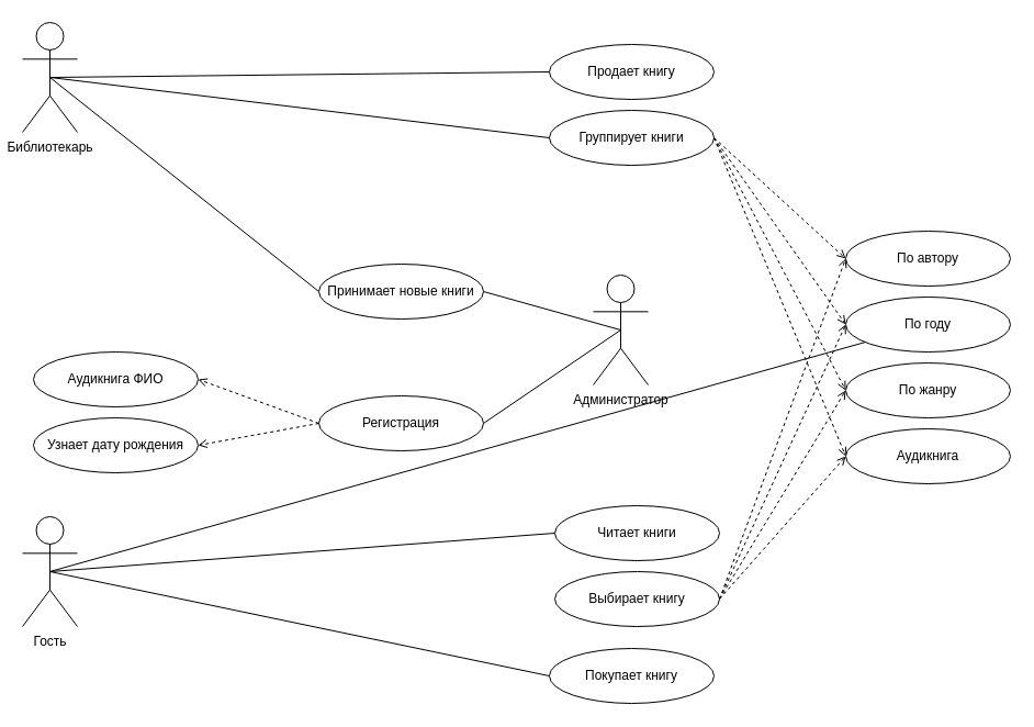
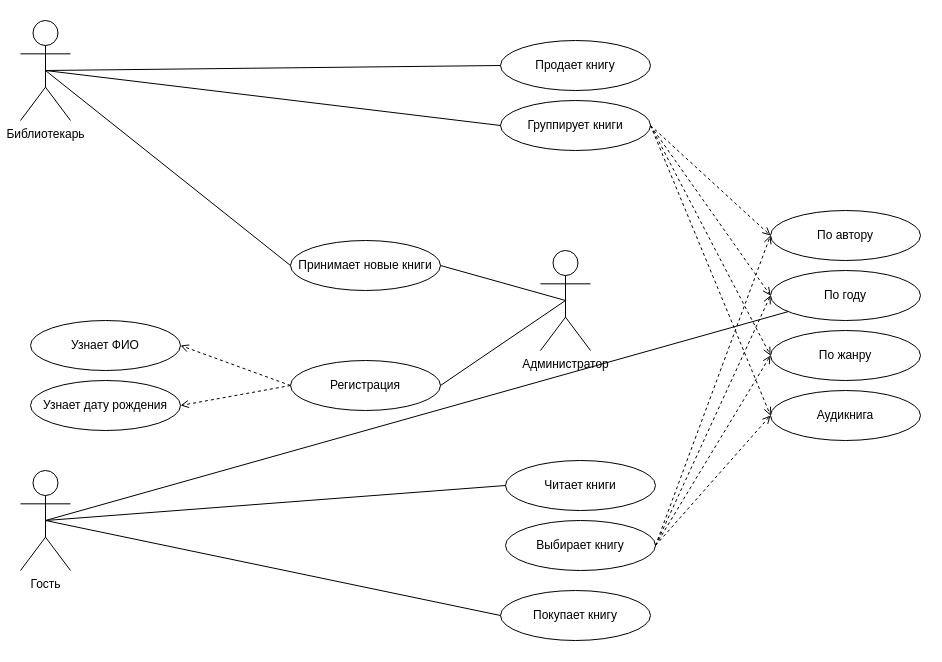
  <mxCell id="0" />
  <mxCell id="1" parent="0" />
  <mxCell id="2" value="Библиотекарь" style="shape=umlActor;verticalLabelPosition=bottom;verticalAlign=top;html=1;outlineConnect=0;" parent="1" vertex="1"><mxGeometry x="20" y="20" width="50" height="100" as="geometry" /></mxCell>
  <mxCell id="3" value="Администратор" style="shape=umlActor;verticalLabelPosition=bottom;verticalAlign=top;html=1;outlineConnect=0;" parent="1" vertex="1"><mxGeometry x="540" y="250" width="50" height="100" as="geometry" /></mxCell>
  <mxCell id="4" value="Гость" style="shape=umlActor;verticalLabelPosition=bottom;verticalAlign=top;html=1;outlineConnect=0;" parent="1" vertex="1"><mxGeometry x="20" y="470" width="50" height="100" as="geometry" /></mxCell>
  <mxCell id="5" value="Читает книги" style="ellipse;whiteSpace=wrap;html=1;" parent="1" vertex="1"><mxGeometry x="505" y="460" width="150" height="50" as="geometry" /></mxCell>
  <mxCell id="6" value="Выбирает книгу" style="ellipse;whiteSpace=wrap;html=1;" parent="1" vertex="1"><mxGeometry x="505" y="520" width="150" height="50" as="geometry" /></mxCell>
  <mxCell id="7" value="Покупает книгу" style="ellipse;whiteSpace=wrap;html=1;" parent="1" vertex="1"><mxGeometry x="500" y="590" width="150" height="50" as="geometry" /></mxCell>
  <mxCell id="8" value="Принимает новые книги" style="ellipse;whiteSpace=wrap;html=1;" parent="1" vertex="1"><mxGeometry x="290" y="240" width="150" height="50" as="geometry" /></mxCell>
  <mxCell id="9" style="edgeStyle=orthogonalEdgeStyle;rounded=0;orthogonalLoop=1;jettySize=auto;html=1;exitX=0;exitY=0.5;exitDx=0;exitDy=0;entryX=0;entryY=0.5;entryDx=0;entryDy=0;" parent="1" source="10" target="10" edge="1"><mxGeometry relative="1" as="geometry"><mxPoint x="290" y="335" as="targetPoint" /></mxGeometry></mxCell>
  <mxCell id="10" value="Регистрация" style="ellipse;whiteSpace=wrap;html=1;" parent="1" vertex="1"><mxGeometry x="290" y="360" width="150" height="50" as="geometry" /></mxCell>
  <mxCell id="11" value="Продает книгу" style="ellipse;whiteSpace=wrap;html=1;" parent="1" vertex="1"><mxGeometry x="500" y="40" width="150" height="50" as="geometry" /></mxCell>
  <mxCell id="12" value="Группирует книги" style="ellipse;whiteSpace=wrap;html=1;" parent="1" vertex="1"><mxGeometry x="500" y="100" width="150" height="50" as="geometry" /></mxCell>
  <mxCell id="13" value="" style="endArrow=none;html=1;entryX=0;entryY=0.5;entryDx=0;entryDy=0;exitX=0.5;exitY=0.5;exitDx=0;exitDy=0;exitPerimeter=0;" parent="1" source="2" target="8" edge="1"><mxGeometry width="50" height="50" relative="1" as="geometry"><mxPoint x="90" y="90" as="sourcePoint" /><mxPoint x="290" y="335" as="targetPoint" /></mxGeometry></mxCell>
  <mxCell id="14" value="" style="endArrow=none;html=1;exitX=0.5;exitY=0.5;exitDx=0;exitDy=0;exitPerimeter=0;entryX=0;entryY=0.5;entryDx=0;entryDy=0;" parent="1" source="2" target="12" edge="1"><mxGeometry width="50" height="50" relative="1" as="geometry"><mxPoint x="50" y="70" as="sourcePoint" /><mxPoint x="530" y="125" as="targetPoint" /></mxGeometry></mxCell>
  <mxCell id="15" value="" style="endArrow=none;html=1;entryX=0;entryY=0.5;entryDx=0;entryDy=0;exitX=0.5;exitY=0.5;exitDx=0;exitDy=0;exitPerimeter=0;" parent="1" source="2" target="11" edge="1"><mxGeometry width="50" height="50" relative="1" as="geometry"><mxPoint x="90" y="90" as="sourcePoint" /><mxPoint x="290" y="335" as="targetPoint" /></mxGeometry></mxCell>
  <mxCell id="16" value="" style="endArrow=none;html=1;exitX=1;exitY=0.5;exitDx=0;exitDy=0;entryX=0.5;entryY=0.5;entryDx=0;entryDy=0;entryPerimeter=0;" parent="1" source="10" target="3" edge="1"><mxGeometry width="50" height="50" relative="1" as="geometry"><mxPoint x="440" y="340" as="sourcePoint" /><mxPoint x="670" y="300" as="targetPoint" /></mxGeometry></mxCell>
  <mxCell id="17" value="" style="endArrow=none;html=1;exitX=1;exitY=0.5;exitDx=0;exitDy=0;entryX=0.5;entryY=0.5;entryDx=0;entryDy=0;entryPerimeter=0;" parent="1" source="8" target="3" edge="1"><mxGeometry width="50" height="50" relative="1" as="geometry"><mxPoint x="440" y="330" as="sourcePoint" /><mxPoint x="650" y="300" as="targetPoint" /></mxGeometry></mxCell>
  <mxCell id="18" value="" style="endArrow=none;html=1;entryX=0;entryY=0.5;entryDx=0;entryDy=0;exitX=0.5;exitY=0.5;exitDx=0;exitDy=0;exitPerimeter=0;" parent="1" source="4" target="5" edge="1"><mxGeometry width="50" height="50" relative="1" as="geometry"><mxPoint x="80" y="530" as="sourcePoint" /><mxPoint x="360" y="340" as="targetPoint" /></mxGeometry></mxCell>
  <mxCell id="19" value="" style="endArrow=none;html=1;entryX=0;entryY=0.5;entryDx=0;entryDy=0;exitX=0.5;exitY=0.5;exitDx=0;exitDy=0;exitPerimeter=0;" parent="1" source="4" target="7" edge="1"><mxGeometry width="50" height="50" relative="1" as="geometry"><mxPoint x="78.95" y="532" as="sourcePoint" /><mxPoint x="470" y="610" as="targetPoint" /></mxGeometry></mxCell>
  <mxCell id="20" value="По автору" style="ellipse;whiteSpace=wrap;html=1;" parent="1" vertex="1"><mxGeometry x="770" y="210" width="150" height="50" as="geometry" /></mxCell>
  <mxCell id="21" value="По году" style="ellipse;whiteSpace=wrap;html=1;" parent="1" vertex="1"><mxGeometry x="770" y="270" width="150" height="50" as="geometry" /></mxCell>
  <mxCell id="22" value="По жанру" style="ellipse;whiteSpace=wrap;html=1;" parent="1" vertex="1"><mxGeometry x="770" y="330" width="150" height="50" as="geometry" /></mxCell>
  <mxCell id="23" value="" style="html=1;verticalAlign=bottom;labelBackgroundColor=none;endArrow=open;endFill=0;dashed=1;exitX=1;exitY=0.5;exitDx=0;exitDy=0;entryX=0;entryY=0.5;entryDx=0;entryDy=0;" parent="1" source="12" target="20" edge="1"><mxGeometry x="-1" y="-440" width="160" relative="1" as="geometry"><mxPoint x="740.854" y="180.001" as="sourcePoint" /><mxPoint x="650" y="166.723" as="targetPoint" /><mxPoint x="321" y="221" as="offset" /></mxGeometry></mxCell>
  <mxCell id="24" value="" style="html=1;verticalAlign=bottom;labelBackgroundColor=none;endArrow=open;endFill=0;dashed=1;exitX=1;exitY=0.5;exitDx=0;exitDy=0;entryX=0;entryY=0.5;entryDx=0;entryDy=0;" parent="1" source="12" target="21" edge="1"><mxGeometry x="-1" y="-440" width="160" relative="1" as="geometry"><mxPoint x="660" y="135" as="sourcePoint" /><mxPoint x="800" y="95" as="targetPoint" /><mxPoint x="321" y="221" as="offset" /></mxGeometry></mxCell>
- <mxCell id="25" value="Аудикнига ФИО" style="ellipse;whiteSpace=wrap;html=1;" parent="1" vertex="1"><mxGeometry x="30" y="320" width="150" height="50" as="geometry" /></mxCell>
+ <mxCell id="25" value="Узнает ФИО" style="ellipse;whiteSpace=wrap;html=1;" parent="1" vertex="1"><mxGeometry x="30" y="320" width="150" height="50" as="geometry" /></mxCell>
  <mxCell id="26" value="Узнает дату рождения" style="ellipse;whiteSpace=wrap;html=1;" parent="1" vertex="1"><mxGeometry x="30" y="380" width="150" height="50" as="geometry" /></mxCell>
  <mxCell id="27" value="" style="html=1;verticalAlign=bottom;labelBackgroundColor=none;endArrow=open;endFill=0;dashed=1;exitX=1;exitY=0.5;exitDx=0;exitDy=0;entryX=0;entryY=0.5;entryDx=0;entryDy=0;" parent="1" source="12" target="22" edge="1"><mxGeometry x="-1" y="-440" width="160" relative="1" as="geometry"><mxPoint x="660" y="135" as="sourcePoint" /><mxPoint x="800" y="215" as="targetPoint" /><mxPoint x="321" y="221" as="offset" /></mxGeometry></mxCell>
  <mxCell id="28" value="" style="html=1;verticalAlign=bottom;labelBackgroundColor=none;endArrow=open;endFill=0;dashed=1;exitX=0;exitY=0.5;exitDx=0;exitDy=0;entryX=1;entryY=0.5;entryDx=0;entryDy=0;" parent="1" source="10" target="25" edge="1"><mxGeometry x="-1" y="-440" width="160" relative="1" as="geometry"><mxPoint x="670" y="145" as="sourcePoint" /><mxPoint x="810" y="225" as="targetPoint" /><mxPoint x="321" y="221" as="offset" /></mxGeometry></mxCell>
  <mxCell id="29" value="" style="html=1;verticalAlign=bottom;labelBackgroundColor=none;endArrow=open;endFill=0;dashed=1;exitX=0;exitY=0.5;exitDx=0;exitDy=0;entryX=1;entryY=0.5;entryDx=0;entryDy=0;" parent="1" source="10" target="26" edge="1"><mxGeometry x="-1" y="-440" width="160" relative="1" as="geometry"><mxPoint x="300" y="335" as="sourcePoint" /><mxPoint x="190" y="275" as="targetPoint" /><mxPoint x="321" y="221" as="offset" /></mxGeometry></mxCell>
  <mxCell id="30" value="Аудикнига" style="ellipse;whiteSpace=wrap;html=1;" parent="1" vertex="1"><mxGeometry x="770" y="390" width="150" height="50" as="geometry" /></mxCell>
  <mxCell id="31" value="" style="html=1;verticalAlign=bottom;labelBackgroundColor=none;endArrow=open;endFill=0;dashed=1;exitX=1;exitY=0.5;exitDx=0;exitDy=0;entryX=0;entryY=0.5;entryDx=0;entryDy=0;" parent="1" source="12" target="30" edge="1"><mxGeometry x="-1" y="-440" width="160" relative="1" as="geometry"><mxPoint x="660" y="135" as="sourcePoint" /><mxPoint x="800" y="175" as="targetPoint" /><mxPoint x="321" y="221" as="offset" /></mxGeometry></mxCell>
  <mxCell id="32" value="" style="html=1;verticalAlign=bottom;labelBackgroundColor=none;endArrow=open;endFill=0;dashed=1;exitX=1;exitY=0.5;exitDx=0;exitDy=0;entryX=0;entryY=0.5;entryDx=0;entryDy=0;" parent="1" source="6" target="30" edge="1"><mxGeometry x="-1" y="-440" width="160" relative="1" as="geometry"><mxPoint x="760" y="507" as="sourcePoint" /><mxPoint x="880" y="797" as="targetPoint" /><mxPoint x="321" y="221" as="offset" /></mxGeometry></mxCell>
  <mxCell id="33" value="" style="html=1;verticalAlign=bottom;labelBackgroundColor=none;endArrow=open;endFill=0;dashed=1;exitX=1;exitY=0.5;exitDx=0;exitDy=0;entryX=0;entryY=0.5;entryDx=0;entryDy=0;" parent="1" source="6" target="22" edge="1"><mxGeometry x="-1" y="-440" width="160" relative="1" as="geometry"><mxPoint x="665" y="555" as="sourcePoint" /><mxPoint x="780" y="425" as="targetPoint" /><mxPoint x="321" y="221" as="offset" /></mxGeometry></mxCell>
  <mxCell id="34" value="" style="html=1;verticalAlign=bottom;labelBackgroundColor=none;endArrow=open;endFill=0;dashed=1;exitX=1;exitY=0.5;exitDx=0;exitDy=0;entryX=0;entryY=0.5;entryDx=0;entryDy=0;" parent="1" source="6" target="21" edge="1"><mxGeometry x="-1" y="-440" width="160" relative="1" as="geometry"><mxPoint x="675" y="565" as="sourcePoint" /><mxPoint x="790" y="435" as="targetPoint" /><mxPoint x="321" y="221" as="offset" /></mxGeometry></mxCell>
  <mxCell id="35" value="" style="html=1;verticalAlign=bottom;labelBackgroundColor=none;endArrow=open;endFill=0;dashed=1;exitX=1;exitY=0.5;exitDx=0;exitDy=0;entryX=0;entryY=0.5;entryDx=0;entryDy=0;" parent="1" source="6" target="20" edge="1"><mxGeometry x="-1" y="-440" width="160" relative="1" as="geometry"><mxPoint x="685" y="575" as="sourcePoint" /><mxPoint x="800" y="445" as="targetPoint" /><mxPoint x="321" y="221" as="offset" /></mxGeometry></mxCell>
  <mxCell id="36" value="" style="endArrow=none;html=1;exitX=0.5;exitY=0.5;exitDx=0;exitDy=0;exitPerimeter=0;" parent="1" source="4" target="21" edge="1"><mxGeometry width="50" height="50" relative="1" as="geometry"><mxPoint x="55" y="530" as="sourcePoint" /><mxPoint x="300" y="335" as="targetPoint" /></mxGeometry></mxCell>
